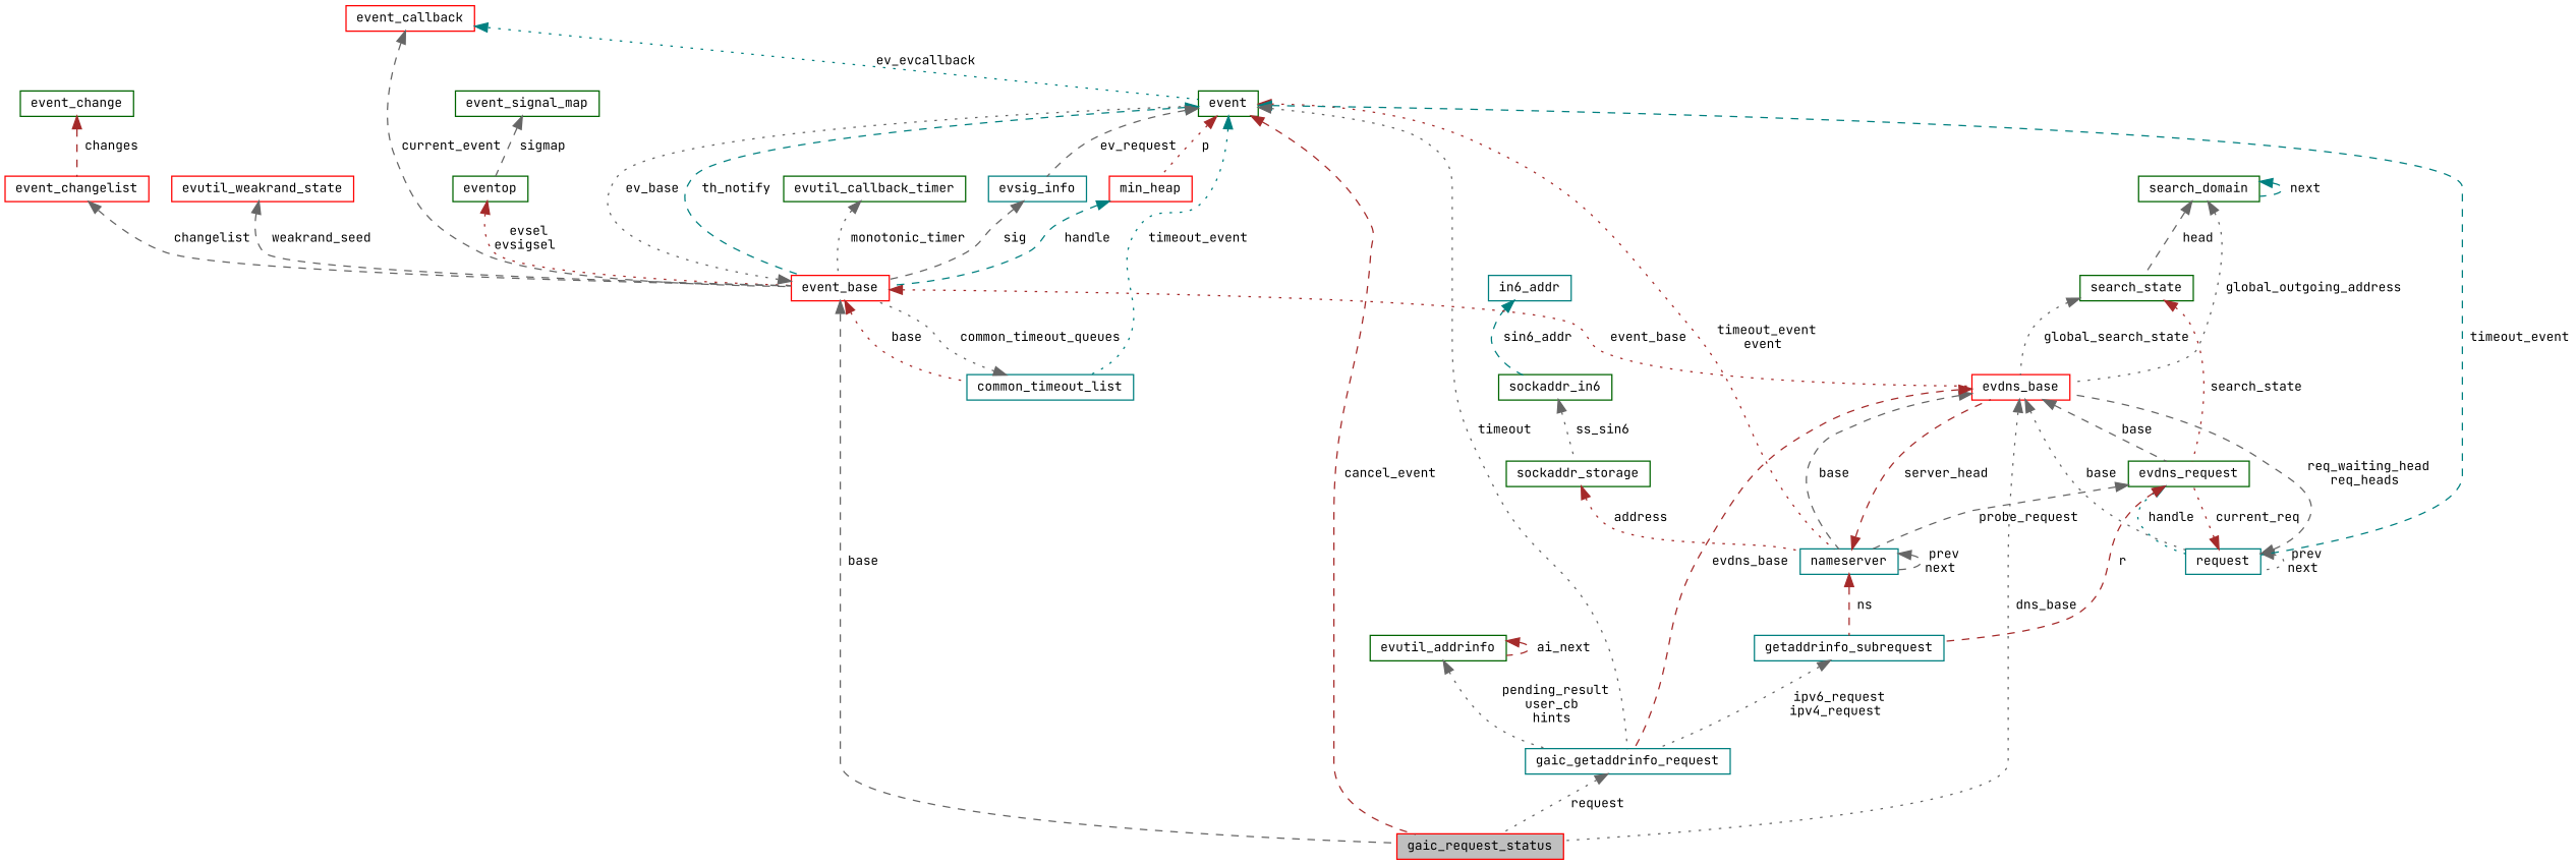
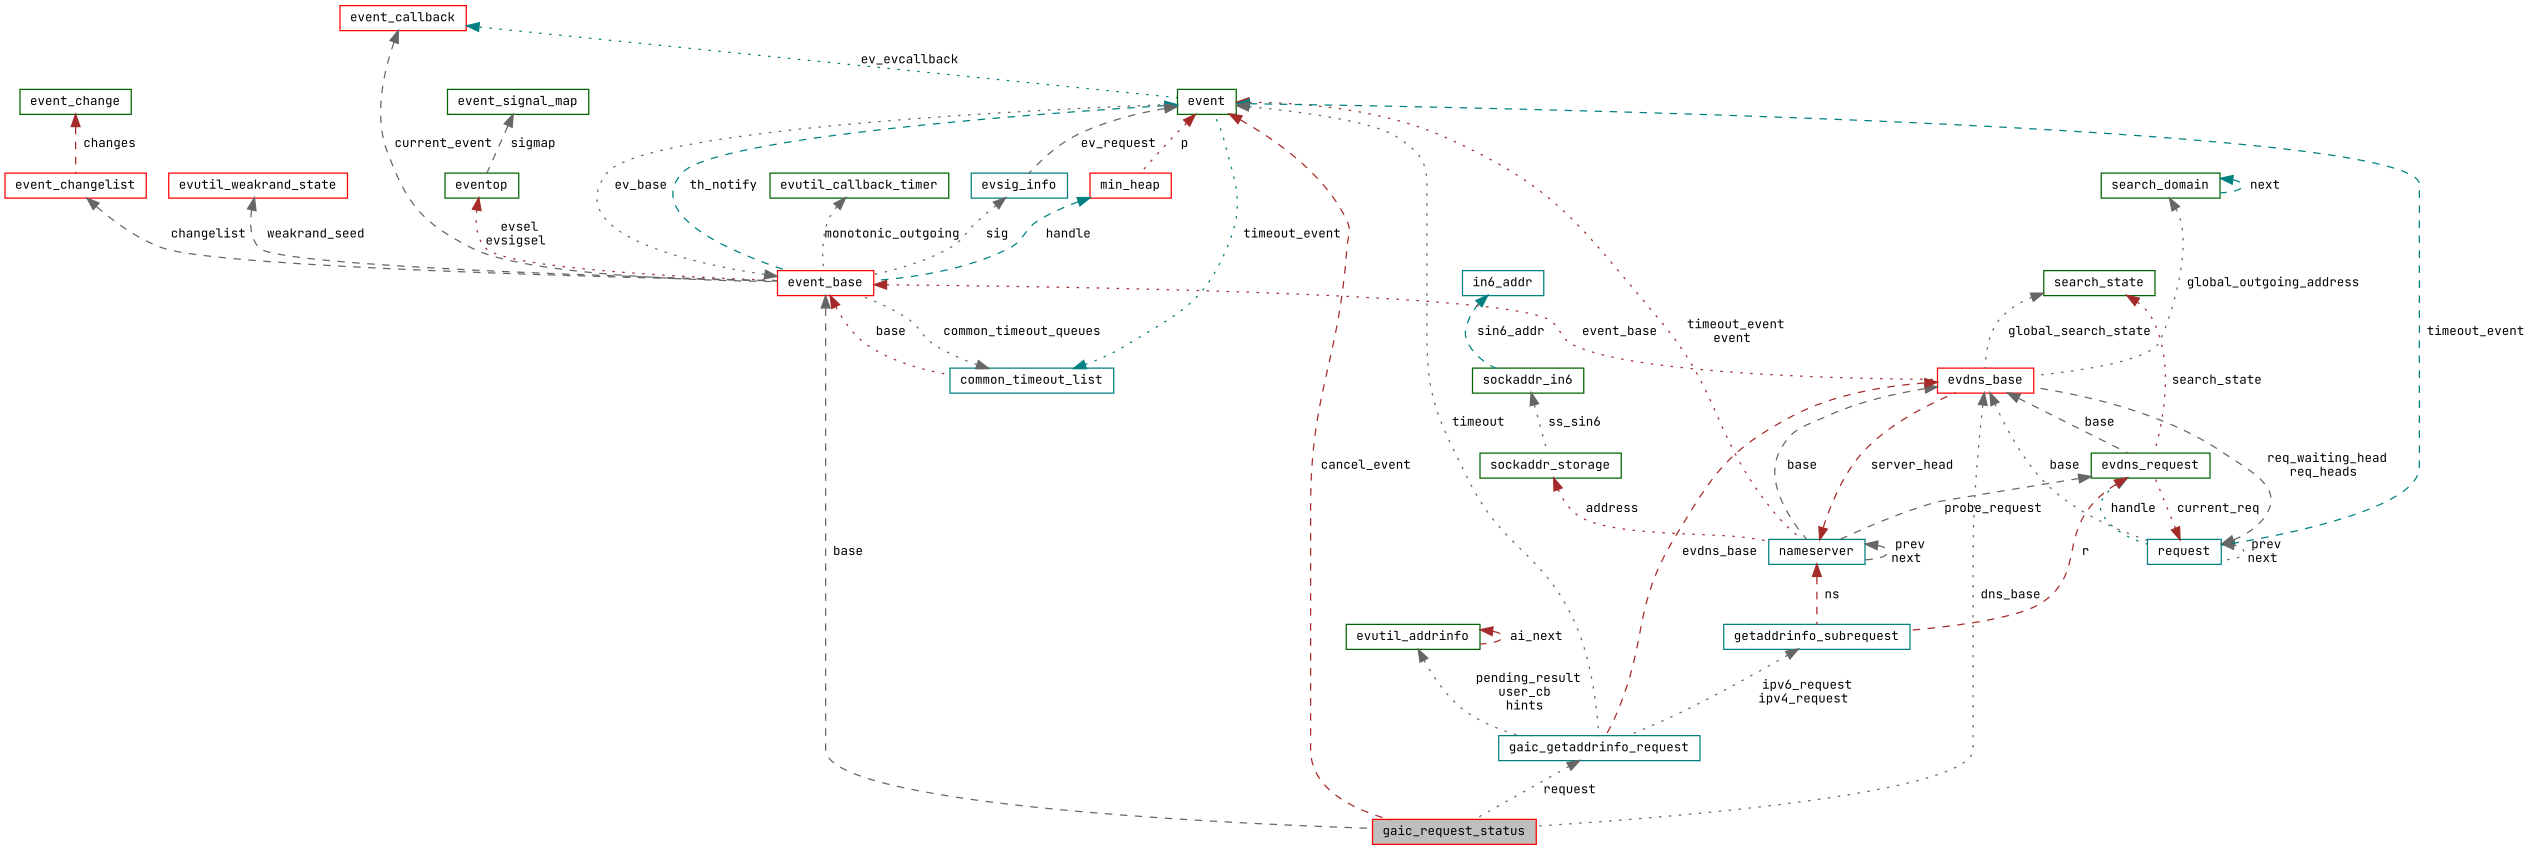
  digraph {
    fontname="JetBrains Mono"
    rankdir=TB
    node [color=darkgreen fillcolor=white fontname="JetBrains Mono" fontsize=10 shape=record style=filled]
    edge [color=gray40 dir=back fontname="JetBrains Mono" fontsize=10 labelfontname=Helvetica labelfontsize=10 style=dotted]
    n1 [color=red fillcolor=grey75 fontcolor=black height=0.2 label=gaic_request_status width=0.4]
    n2 [color=red height=0.2 label=evdns_base width=0.4]
    n3 [color=teal height=0.2 label=nameserver width=0.4]
    n4 [height=0.2 label=evdns_request width=0.4]
    n5 [color=teal height=0.2 label=request width=0.4]
    n6 [color=teal height=0.2 label=gaic_getaddrinfo_request width=0.4]
    n7 [color=teal height=0.2 label=getaddrinfo_subrequest width=0.4]
    n8 [height=0.2 label=sockaddr_storage width=0.4]
    n9 [height=0.2 label=sockaddr_in6 width=0.4]
    n10 [color=teal height=0.2 label=in6_addr width=0.4]
    n11 [height=0.2 label=event width=0.4]
    n12 [color=red height=0.2 label=event_base width=0.4]
    n13 [color=teal height=0.2 label=evsig_info width=0.4]
    n14 [color=red height=0.2 label=min_heap width=0.4]
    n15 [color=teal height=0.2 label=common_timeout_list width=0.4]
    n16 [color=red height=0.2 label=event_callback width=0.4]
    n17 [height=0.2 label=eventop width=0.4]
    n18 [height=0.2 label=evutil_callback_timer width=0.4]
    n19 [height=0.2 label=event_signal_map width=0.4]
    n20 [color=red height=0.2 label=event_changelist width=0.4]
    n21 [height=0.2 label=event_change width=0.4]
    n22 [color=red height=0.2 label=evutil_weakrand_state width=0.4]
    n23 [height=0.2 label=search_state width=0.4]
    n24 [height=0.2 label=search_domain width=0.4]
    n25 [height=0.2 label=evutil_addrinfo width=0.4]
    n2 -> n1 [label=" dns_base"]
    n2 -> n3 [label=" base" style=dashed]
    n2 -> n4 [label=" base" style=dashed]
    n2 -> n5 [label=" base"]
    n2 -> n6 [color=brown label=" evdns_base" style=dashed]
    n3 -> n2 [color=brown label=" server_head" style=dashed]
    n3 -> n3 [label=" prev\nnext" style=dashed]
    n3 -> n7 [color=brown label=" ns" style=dashed]
    n4 -> n3 [label=" probe_request" style=dashed]
    n4 -> n5 [color=teal label=" handle"]
    n4 -> n7 [color=brown label=" r" style=dashed]
    n5 -> n2 [label=" req_waiting_head\nreq_heads" style=dashed]
    n5 -> n4 [color=brown label=" current_req"]
    n5 -> n5 [label=" prev\nnext"]
    n6 -> n1 [label=" request"]
    n7 -> n6 [label=" ipv6_request\nipv4_request"]
    n8 -> n3 [color=brown label=" address"]
    n9 -> n8 [label=" ss_sin6"]
    n10 -> n9 [color=teal label=" sin6_addr" style=dashed]
    n11 -> n1 [color=brown label=" cancel_event" style=dashed]
    n11 -> n3 [color=brown label=" timeout_event\nevent"]
    n11 -> n5 [color=teal label=" timeout_event" style=dashed]
    n11 -> n6 [label=" timeout"]
    n11 -> n12 [color=teal label=" th_notify" style=dashed]
    n11 -> n13 [label=" ev_request" style=dashed]
    n11 -> n14 [color=brown label=" p"]
-   n11 -> n15 [color=teal label=" timeout_event"]
+   n15 -> n11 [color=teal label=" timeout_event"]
    n12 -> n1 [label=" base" style=dashed]
    n12 -> n2 [color=brown label=" event_base"]
    n12 -> n11 [label=" ev_base"]
    n12 -> n15 [color=brown label=" base"]
-   n13 -> n12 [label=" sig" style=dashed]
+   n13 -> n12 [label=" sig"]
    n14 -> n12 [color=teal label=" handle" style=dashed]
    n15 -> n12 [label=" common_timeout_queues"]
    n16 -> n11 [color=teal label=" ev_evcallback"]
    n16 -> n12 [label=" current_event" style=dashed]
    n17 -> n12 [color=brown label=" evsel\nevsigsel"]
-   n18 -> n12 [label=" monotonic_timer"]
+   n18 -> n12 [label=" monotonic_outgoing"]
    n19 -> n17 [label=" sigmap" style=dashed]
    n20 -> n12 [label=" changelist" style=dashed]
    n21 -> n20 [color=brown label=" changes" style=dashed]
    n22 -> n12 [label=" weakrand_seed" style=dashed]
    n23 -> n2 [label=" global_search_state"]
    n23 -> n4 [color=brown label=" search_state"]
    n24 -> n2 [label=" global_outgoing_address"]
-   n24 -> n23 [label=" head" style=dashed]
    n24 -> n24 [color=teal label=" next" style=dashed]
    n25 -> n6 [label=" pending_result\nuser_cb\nhints"]
    n25 -> n25 [color=brown label=" ai_next" style=dashed]
  }
